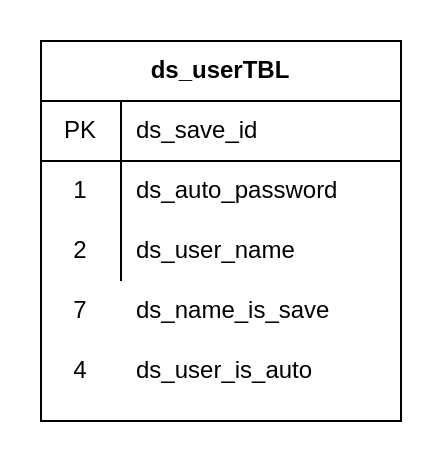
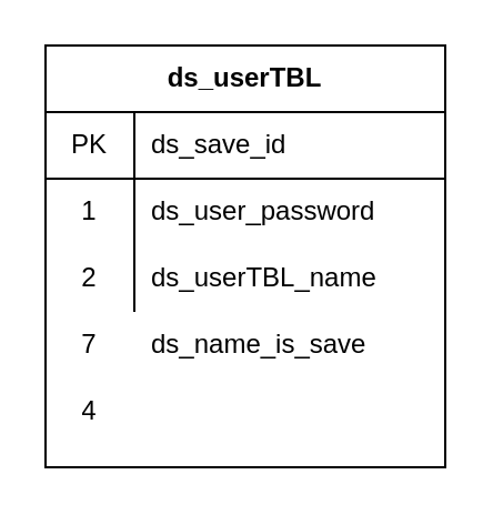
  <mxCell id="0" />
  <mxCell id="1" parent="0" />
  <mxCell id="2" value="" style="group" vertex="1" connectable="0" parent="1"><mxGeometry x="20" y="20" width="180" height="190" as="geometry" /></mxCell>
  <mxCell id="3" value="ds_userTBL" style="shape=table;html=1;whiteSpace=wrap;startSize=30;container=1;collapsible=0;childLayout=tableLayout;fixedRows=1;rowLines=0;fontStyle=1;align=center;" vertex="1" parent="2"><mxGeometry width="180" height="190" as="geometry" /></mxCell>
  <mxCell id="4" value="" style="shape=partialRectangle;html=1;whiteSpace=wrap;collapsible=0;dropTarget=0;pointerEvents=0;fillColor=none;top=0;left=0;bottom=1;right=0;points=[[0,0.5],[1,0.5]];portConstraint=eastwest;" vertex="1" parent="3"><mxGeometry y="30" width="180" height="30" as="geometry" /></mxCell>
  <mxCell id="5" value="PK" style="shape=partialRectangle;html=1;whiteSpace=wrap;connectable=0;fillColor=none;top=0;left=0;bottom=0;right=0;overflow=hidden;" vertex="1" parent="4"><mxGeometry width="40" height="30" as="geometry" /></mxCell>
  <mxCell id="6" value="ds_save_id" style="shape=partialRectangle;html=1;whiteSpace=wrap;connectable=0;fillColor=none;top=0;left=0;bottom=0;right=0;align=left;spacingLeft=6;overflow=hidden;" vertex="1" parent="4"><mxGeometry x="40" width="140" height="30" as="geometry" /></mxCell>
  <mxCell id="7" value="" style="shape=partialRectangle;html=1;whiteSpace=wrap;collapsible=0;dropTarget=0;pointerEvents=0;fillColor=none;top=0;left=0;bottom=0;right=0;points=[[0,0.5],[1,0.5]];portConstraint=eastwest;" vertex="1" parent="3"><mxGeometry y="60" width="180" height="30" as="geometry" /></mxCell>
  <mxCell id="8" value="1" style="shape=partialRectangle;html=1;whiteSpace=wrap;connectable=0;fillColor=none;top=0;left=0;bottom=0;right=0;overflow=hidden;" vertex="1" parent="7"><mxGeometry width="40" height="30" as="geometry" /></mxCell>
- <mxCell id="9" value="ds_auto_password" style="shape=partialRectangle;html=1;whiteSpace=wrap;connectable=0;fillColor=none;top=0;left=0;bottom=0;right=0;align=left;spacingLeft=6;overflow=hidden;" vertex="1" parent="7"><mxGeometry x="40" width="140" height="30" as="geometry" /></mxCell>
+ <mxCell id="9" value="ds_user_password" style="shape=partialRectangle;html=1;whiteSpace=wrap;connectable=0;fillColor=none;top=0;left=0;bottom=0;right=0;align=left;spacingLeft=6;overflow=hidden;" vertex="1" parent="7"><mxGeometry x="40" width="140" height="30" as="geometry" /></mxCell>
  <mxCell id="10" value="" style="shape=partialRectangle;html=1;whiteSpace=wrap;collapsible=0;dropTarget=0;pointerEvents=0;fillColor=none;top=0;left=0;bottom=0;right=0;points=[[0,0.5],[1,0.5]];portConstraint=eastwest;" vertex="1" parent="3"><mxGeometry y="90" width="180" height="30" as="geometry" /></mxCell>
  <mxCell id="11" value="2" style="shape=partialRectangle;html=1;whiteSpace=wrap;connectable=0;fillColor=none;top=0;left=0;bottom=0;right=0;overflow=hidden;" vertex="1" parent="10"><mxGeometry width="40" height="30" as="geometry" /></mxCell>
- <mxCell id="12" value="ds_user_name" style="shape=partialRectangle;html=1;whiteSpace=wrap;connectable=0;fillColor=none;top=0;left=0;bottom=0;right=0;align=left;spacingLeft=6;overflow=hidden;" vertex="1" parent="10"><mxGeometry x="40" width="140" height="30" as="geometry" /></mxCell>
+ <mxCell id="12" value="ds_userTBL_name" style="shape=partialRectangle;html=1;whiteSpace=wrap;connectable=0;fillColor=none;top=0;left=0;bottom=0;right=0;align=left;spacingLeft=6;overflow=hidden;" vertex="1" parent="10"><mxGeometry x="40" width="140" height="30" as="geometry" /></mxCell>
  <mxCell id="13" value="7" style="shape=partialRectangle;html=1;whiteSpace=wrap;connectable=0;fillColor=none;top=0;left=0;bottom=0;right=0;overflow=hidden;" vertex="1" parent="2"><mxGeometry y="120" width="40" height="30" as="geometry" /></mxCell>
  <mxCell id="14" value="ds_name_is_save" style="shape=partialRectangle;html=1;whiteSpace=wrap;connectable=0;fillColor=none;top=0;left=0;bottom=0;right=0;align=left;spacingLeft=6;overflow=hidden;" vertex="1" parent="2"><mxGeometry x="40" y="120" width="140" height="30" as="geometry" /></mxCell>
  <mxCell id="15" value="4" style="shape=partialRectangle;html=1;whiteSpace=wrap;connectable=0;fillColor=none;top=0;left=0;bottom=0;right=0;overflow=hidden;" vertex="1" parent="2"><mxGeometry y="150" width="40" height="30" as="geometry" /></mxCell>
- <mxCell id="16" value="ds_user_is_auto" style="shape=partialRectangle;html=1;whiteSpace=wrap;connectable=0;fillColor=none;top=0;left=0;bottom=0;right=0;align=left;spacingLeft=6;overflow=hidden;" vertex="1" parent="2"><mxGeometry x="40" y="150" width="140" height="30" as="geometry" /></mxCell>
